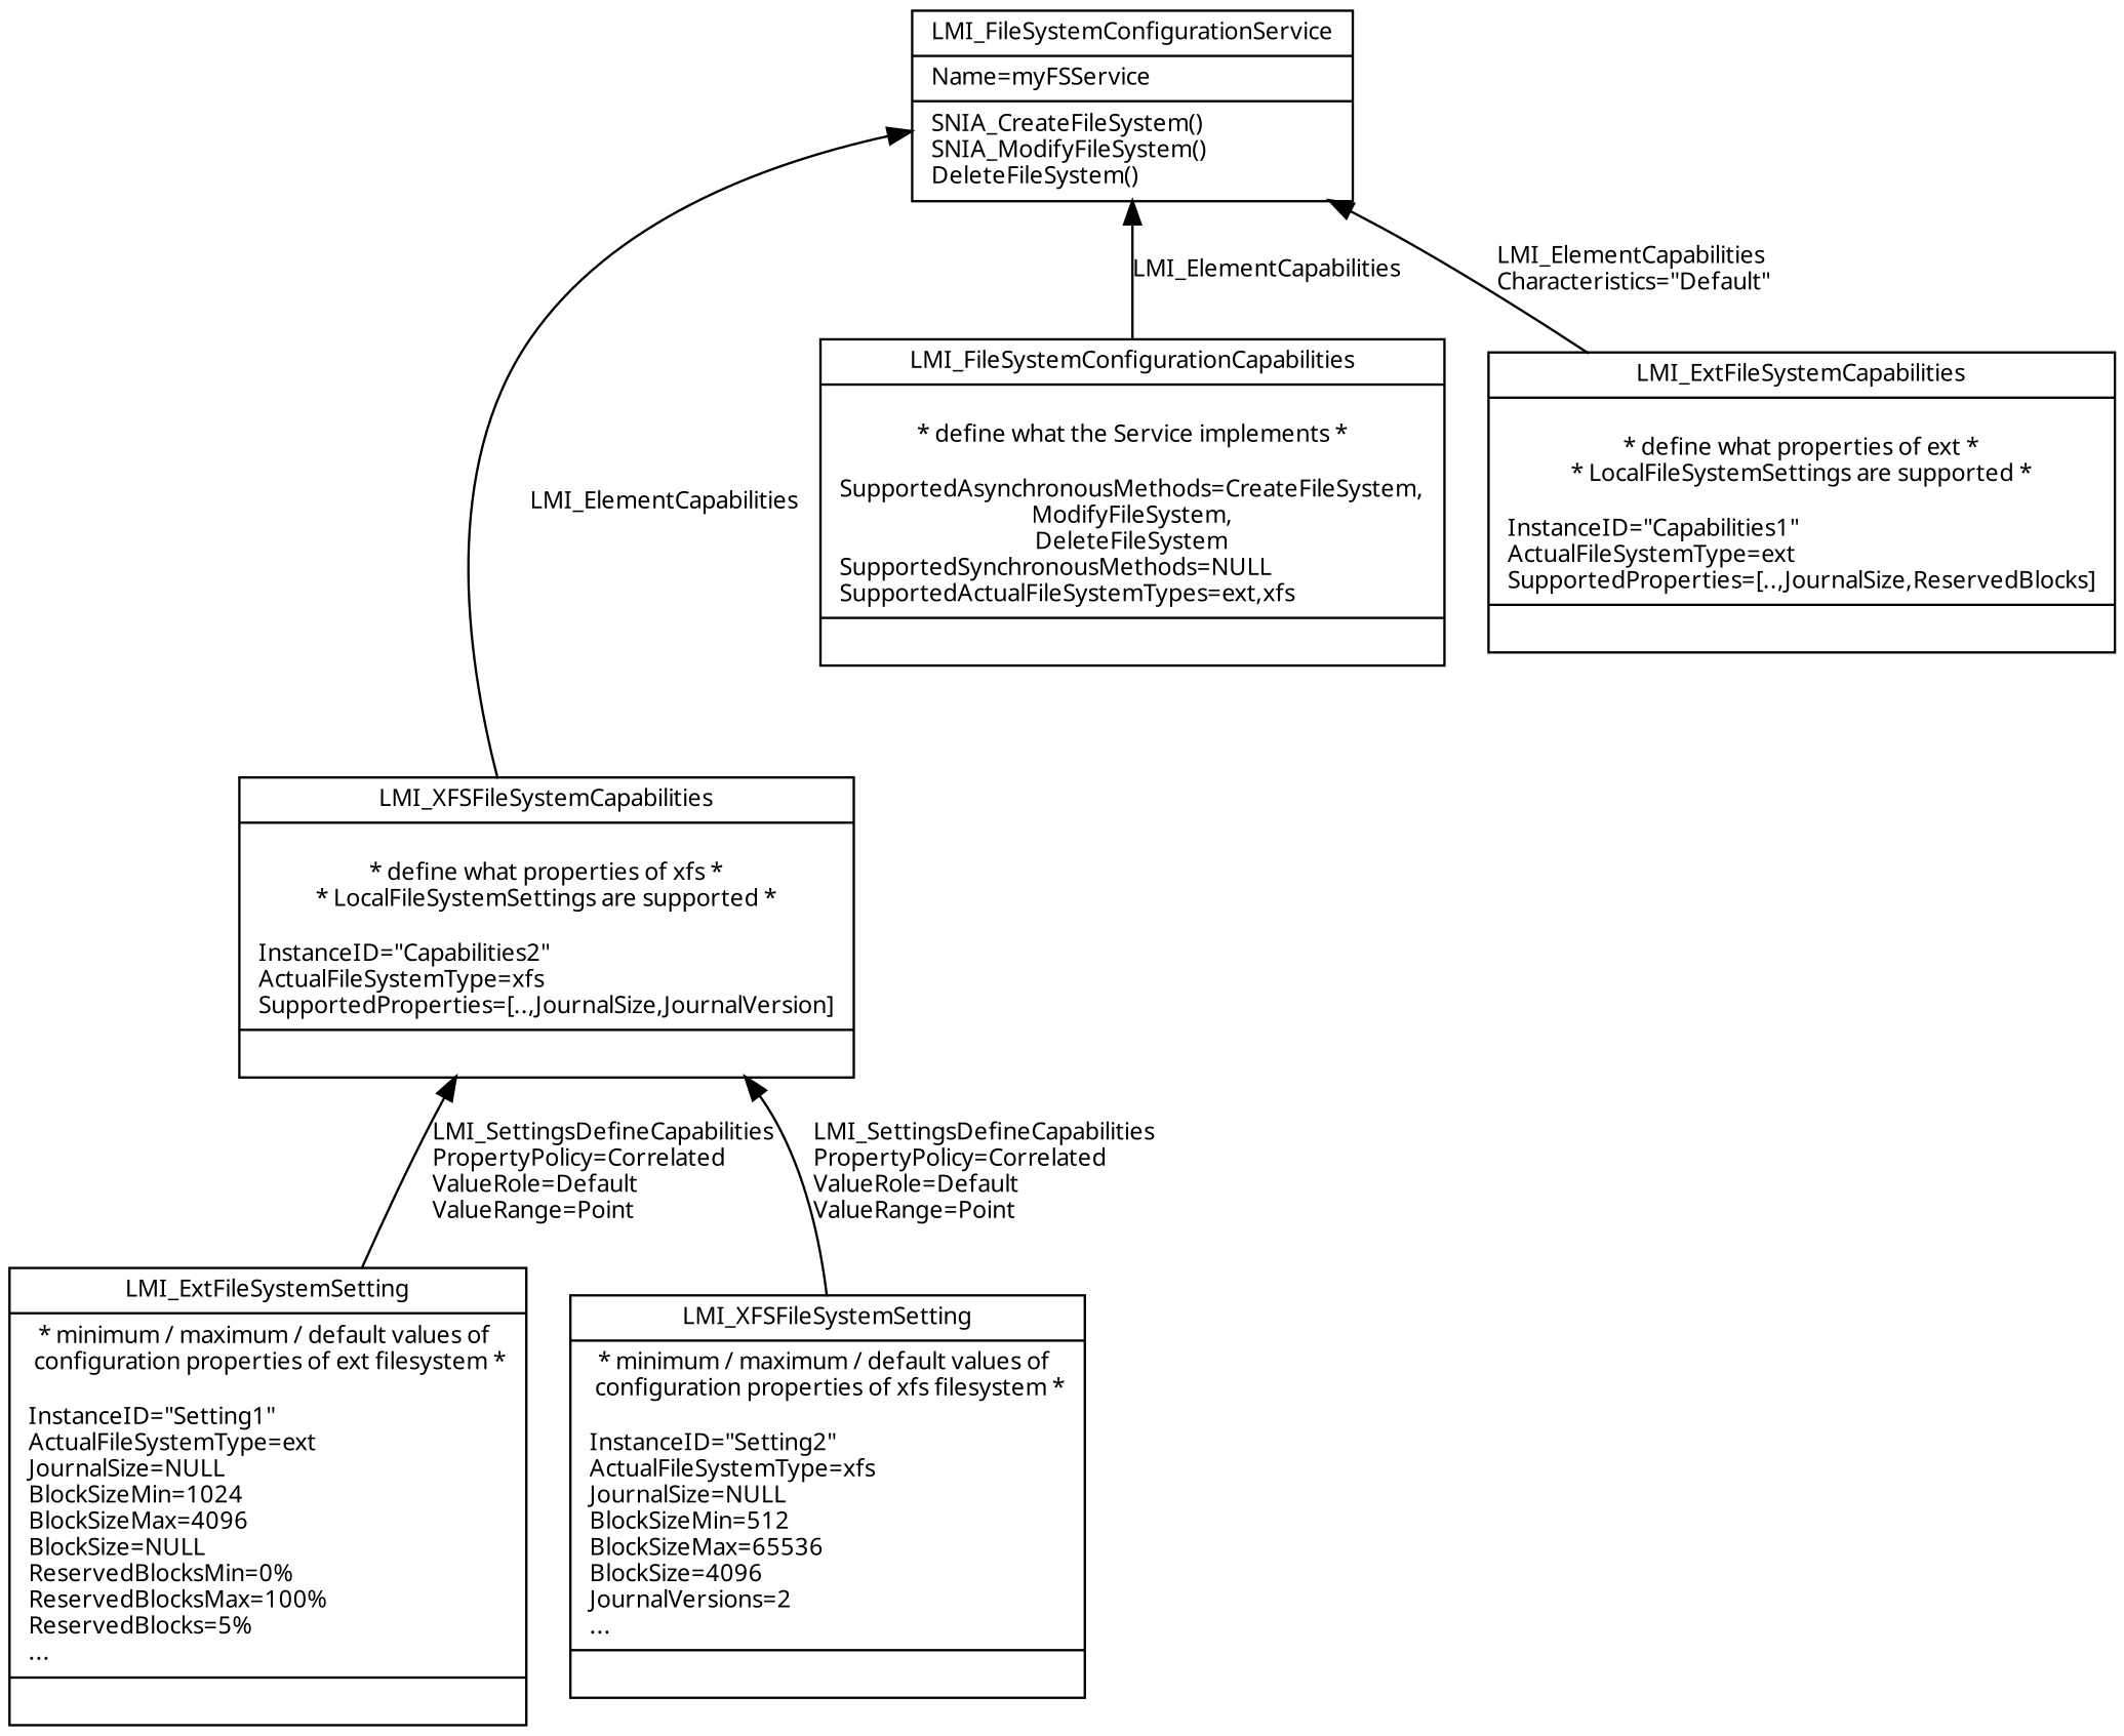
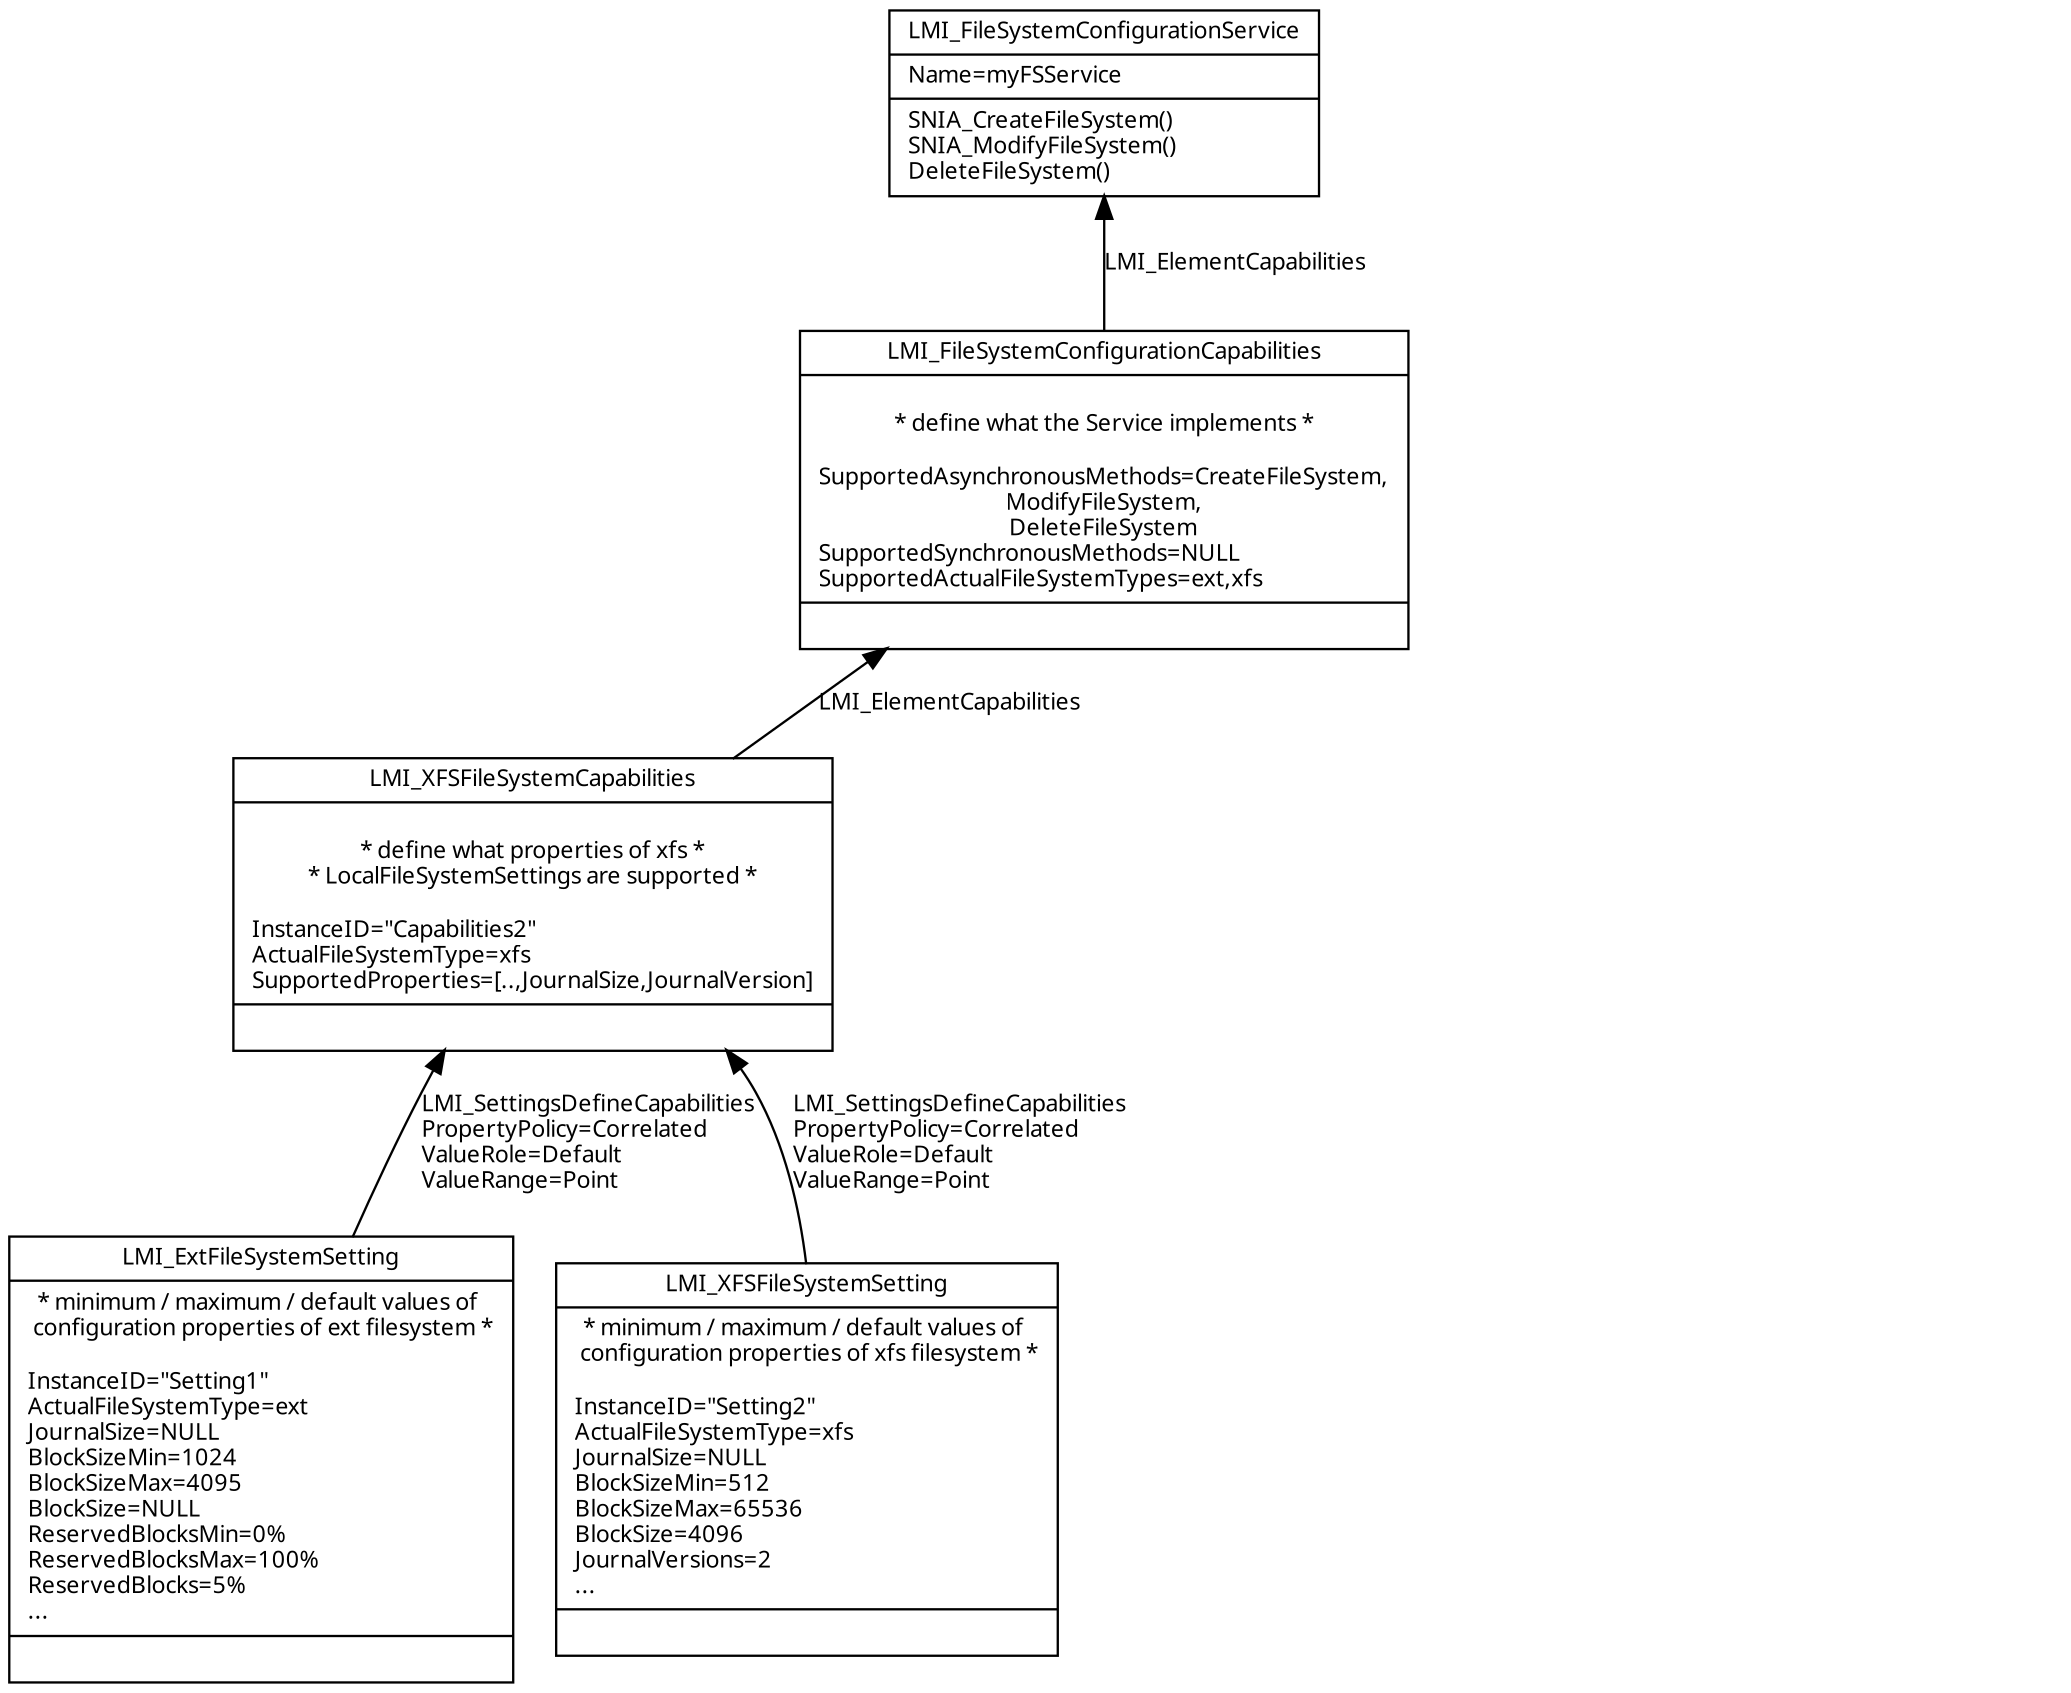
  digraph {
    rankdir=BT
    node [fontname="sans-serif" fontsize=10 shape=record]
    edge [fontname="sans-serif" fontsize=10]
    n1 [label="{LMI_FileSystemConfigurationService|Name=myFSService\l|SNIA_CreateFileSystem()\lSNIA_ModifyFileSystem()\lDeleteFileSystem()\l}"]
    n2 [label="{LMI_FileSystemConfigurationCapabilities|\n* define what the Service implements *\n\nSupportedAsynchronousMethods=CreateFileSystem,\lModifyFileSystem,\nDeleteFileSystem\nSupportedSynchronousMethods=NULL\lSupportedActualFileSystemTypes=ext,xfs\l|}"]
-   n3 [label="{LMI_ExtFileSystemCapabilities|\n* define what properties of ext *\n* LocalFileSystemSettings are supported *\n\nInstanceID=\"Capabilities1\"\lActualFileSystemType=ext\lSupportedProperties=[..,JournalSize,ReservedBlocks]\l|}"]
    n4 [label="{LMI_XFSFileSystemCapabilities|\n* define what properties of xfs *\n* LocalFileSystemSettings are supported *\n\nInstanceID=\"Capabilities2\"\lActualFileSystemType=xfs\lSupportedProperties=[..,JournalSize,JournalVersion]\l|}"]
-   n5 [label="{LMI_ExtFileSystemSetting|* minimum / maximum / default values of \n configuration properties of ext filesystem *\n\nInstanceID=\"Setting1\"\lActualFileSystemType=ext\lJournalSize=NULL\lBlockSizeMin=1024\lBlockSizeMax=4096\lBlockSize=NULL\lReservedBlocksMin=0%\lReservedBlocksMax=100%\lReservedBlocks=5%\l...\l|}"]
+   n5 [label="{LMI_ExtFileSystemSetting|* minimum / maximum / default values of \n configuration properties of ext filesystem *\n\nInstanceID=\"Setting1\"\lActualFileSystemType=ext\lJournalSize=NULL\lBlockSizeMin=1024\lBlockSizeMax=4095\lBlockSize=NULL\lReservedBlocksMin=0%\lReservedBlocksMax=100%\lReservedBlocks=5%\l...\l|}"]
    n6 [label="{LMI_XFSFileSystemSetting|* minimum / maximum / default values of \n configuration properties of xfs filesystem *\n\nInstanceID=\"Setting2\"\lActualFileSystemType=xfs\lJournalSize=NULL\lBlockSizeMin=512\lBlockSizeMax=65536\lBlockSize=4096\lJournalVersions=2\l...\l|}"]
    n2 -> n1 [label=LMI_ElementCapabilities]
-   n3 -> n1 [label="LMI_ElementCapabilities\lCharacteristics=\"Default\""]
-   n4 -> n1 [label="LMI_ElementCapabilities\l"]
+   n4 -> n2 [label="LMI_ElementCapabilities\l"]
    n5 -> n4 [label="LMI_SettingsDefineCapabilities\lPropertyPolicy=Correlated\lValueRole=Default\lValueRange=Point\l"]
    n6 -> n4 [label="LMI_SettingsDefineCapabilities\lPropertyPolicy=Correlated\lValueRole=Default\lValueRange=Point\l"]
  }
